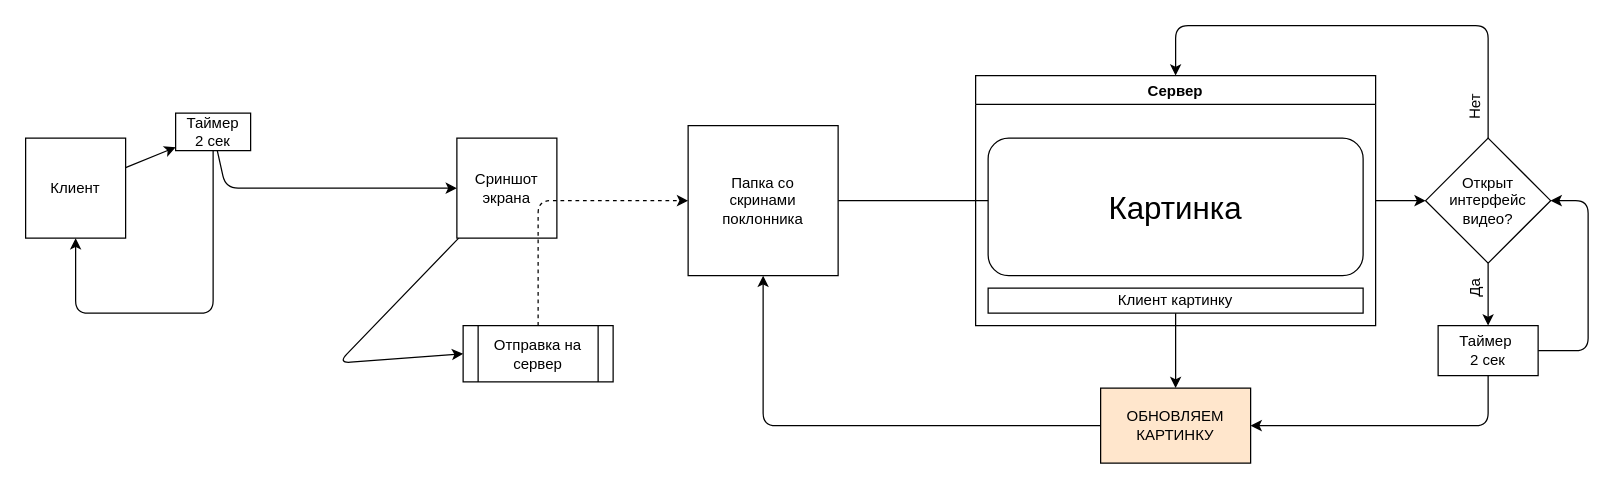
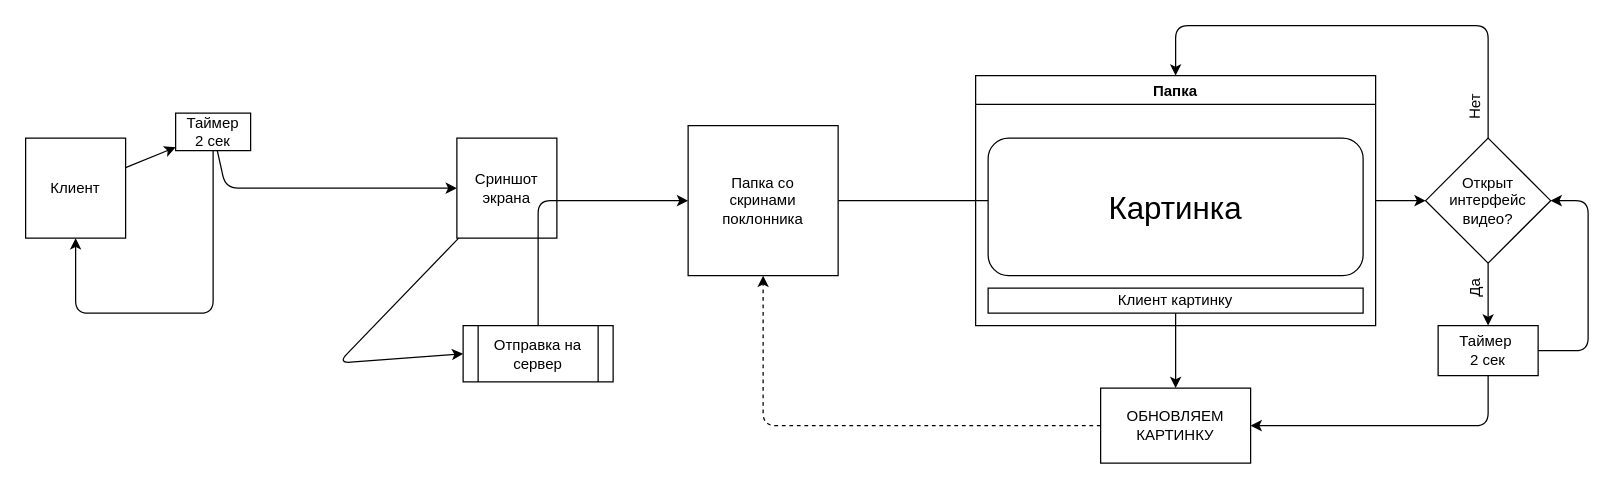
  <mxCell id="0" />
  <mxCell id="1" parent="0" />
  <mxCell id="2" style="edgeStyle=none;html=1;" edge="1" parent="1" source="3"><mxGeometry relative="1" as="geometry"><mxPoint x="830" y="160" as="targetPoint" /></mxGeometry></mxCell>
  <mxCell id="3" value="Папка со&lt;br&gt;скринами&lt;br&gt;поклонника" style="whiteSpace=wrap;html=1;aspect=fixed;" vertex="1" parent="1"><mxGeometry y="100" width="120" height="120" as="geometry" x="550" /></mxCell>
  <mxCell id="4" style="edgeStyle=none;html=1;" edge="1" parent="1" source="5" target="8"><mxGeometry relative="1" as="geometry" /></mxCell>
  <mxCell id="5" value="Клиент" style="whiteSpace=wrap;html=1;aspect=fixed;" vertex="1" parent="1"><mxGeometry x="20" y="110" width="80" height="80" as="geometry" /></mxCell>
  <mxCell id="6" style="edgeStyle=none;html=1;entryX=0.5;entryY=1;entryDx=0;entryDy=0;" edge="1" parent="1" source="8" target="5"><mxGeometry relative="1" as="geometry"><mxPoint x="220" y="240" as="targetPoint" /><Array as="points"><mxPoint x="170" y="250" /><mxPoint x="60" y="250" /></Array></mxGeometry></mxCell>
  <mxCell id="7" style="edgeStyle=none;html=1;entryX=0;entryY=0.5;entryDx=0;entryDy=0;" edge="1" parent="1" source="8" target="10"><mxGeometry relative="1" as="geometry"><mxPoint x="170" y="230" as="targetPoint" /><Array as="points"><mxPoint x="180" y="150" /></Array></mxGeometry></mxCell>
  <mxCell id="8" value="Таймер&lt;br&gt;2 сек" style="rounded=0;whiteSpace=wrap;html=1;" vertex="1" parent="1"><mxGeometry x="140" y="90" width="60" height="30" as="geometry" /></mxCell>
  <mxCell id="9" style="edgeStyle=none;html=1;entryX=0;entryY=0.5;entryDx=0;entryDy=0;" edge="1" parent="1" source="10" target="27"><mxGeometry relative="1" as="geometry"><Array as="points"><mxPoint x="270" y="290" /></Array></mxGeometry></mxCell>
  <mxCell id="10" value="Сриншот&lt;br&gt;экрана" style="whiteSpace=wrap;html=1;aspect=fixed;" vertex="1" parent="1"><mxGeometry x="365" y="110" width="80" height="80" as="geometry" /></mxCell>
  <mxCell id="11" style="edgeStyle=none;html=1;" edge="1" parent="1" source="12"><mxGeometry relative="1" as="geometry"><mxPoint x="1140" y="160" as="targetPoint" /></mxGeometry></mxCell>
- <mxCell id="12" value="Сервер" style="swimlane;" vertex="1" parent="1"><mxGeometry x="780" y="60" width="320" height="200" as="geometry"><mxRectangle x="550" y="200" width="80" height="30" as="alternateBounds" /></mxGeometry></mxCell>
+ <mxCell id="12" value="Папка" style="swimlane;" vertex="1" parent="1"><mxGeometry x="780" y="60" width="320" height="200" as="geometry"><mxRectangle x="550" y="200" width="80" height="30" as="alternateBounds" /></mxGeometry></mxCell>
  <mxCell id="13" value="&lt;font style=&quot;font-size: 25px;&quot;&gt;Картинка&lt;/font&gt;" style="rounded=1;whiteSpace=wrap;html=1;" vertex="1" parent="12"><mxGeometry x="10" y="50" width="300" height="110" as="geometry" /></mxCell>
  <mxCell id="14" value="Клиент картинку" style="rounded=0;whiteSpace=wrap;html=1;" vertex="1" parent="12"><mxGeometry x="10" y="170" width="300" height="20" as="geometry" /></mxCell>
  <mxCell id="15" style="edgeStyle=none;html=1;entryX=1;entryY=0.5;entryDx=0;entryDy=0;exitX=0.5;exitY=1;exitDx=0;exitDy=0;" edge="1" parent="1" source="17" target="19"><mxGeometry relative="1" as="geometry"><mxPoint x="1180" y="210" as="sourcePoint" /><Array as="points"><mxPoint x="1190" y="340" /></Array></mxGeometry></mxCell>
  <mxCell id="16" style="edgeStyle=none;html=1;" edge="1" parent="1" source="17" target="23"><mxGeometry relative="1" as="geometry"><Array as="points"><mxPoint x="1270" y="280" /><mxPoint x="1270" y="160" /></Array></mxGeometry></mxCell>
  <mxCell id="17" value="Таймер&amp;nbsp;&lt;div&gt;2 сек&lt;/div&gt;" style="rounded=0;whiteSpace=wrap;html=1;" vertex="1" parent="1"><mxGeometry x="1150" y="260" width="80" height="40" as="geometry" /></mxCell>
- <mxCell id="18" style="edgeStyle=none;html=1;entryX=0.5;entryY=1;entryDx=0;entryDy=0;" edge="1" parent="1" source="19" target="3"><mxGeometry relative="1" as="geometry"><Array as="points"><mxPoint x="610" y="340" /></Array></mxGeometry></mxCell>
- <mxCell id="19" value="ОБНОВЛЯЕМ КАРТИНКУ" style="rounded=0;whiteSpace=wrap;html=1;fillColor=#ffe6cc;" vertex="1" parent="1"><mxGeometry x="880" y="310" width="120" height="60" as="geometry" /></mxCell>
+ <mxCell id="18" style="edgeStyle=none;html=1;entryX=0.5;entryY=1;entryDx=0;entryDy=0;dashed=1;" edge="1" parent="1" source="19" target="3"><mxGeometry relative="1" as="geometry"><Array as="points"><mxPoint x="610" y="340" /></Array></mxGeometry></mxCell>
+ <mxCell id="19" value="ОБНОВЛЯЕМ КАРТИНКУ" style="rounded=0;whiteSpace=wrap;html=1;" vertex="1" parent="1"><mxGeometry x="880" y="310" width="120" height="60" as="geometry" /></mxCell>
  <mxCell id="20" style="edgeStyle=none;html=1;entryX=0.5;entryY=0;entryDx=0;entryDy=0;" edge="1" parent="1" source="14" target="19"><mxGeometry relative="1" as="geometry" /></mxCell>
  <mxCell id="21" style="edgeStyle=none;html=1;" edge="1" parent="1" source="23" target="17"><mxGeometry relative="1" as="geometry" /></mxCell>
  <mxCell id="22" style="edgeStyle=none;html=1;entryX=0.5;entryY=0;entryDx=0;entryDy=0;" edge="1" parent="1" source="23" target="12"><mxGeometry relative="1" as="geometry"><Array as="points"><mxPoint x="1190" y="20" /><mxPoint x="940" y="20" /></Array></mxGeometry></mxCell>
  <mxCell id="23" value="Открыт&lt;br&gt;интерфейс&lt;br&gt;видео?" style="rhombus;whiteSpace=wrap;html=1;" vertex="1" parent="1"><mxGeometry x="1140" y="110" width="100" height="100" as="geometry" /></mxCell>
  <mxCell id="24" value="Да" style="text;html=1;align=center;verticalAlign=middle;whiteSpace=wrap;rounded=0;rotation=-90;" vertex="1" parent="1"><mxGeometry x="1155" y="215" width="50" height="30" as="geometry" /></mxCell>
  <mxCell id="25" value="Нет" style="text;html=1;align=center;verticalAlign=middle;whiteSpace=wrap;rounded=0;rotation=-89;" vertex="1" parent="1"><mxGeometry x="1155" y="70" width="50" height="30" as="geometry" /></mxCell>
- <mxCell id="26" style="edgeStyle=none;html=1;exitX=0.5;exitY=0;exitDx=0;exitDy=0;entryX=0;entryY=0.5;entryDx=0;entryDy=0;dashed=1;" edge="1" parent="1" source="27" target="3"><mxGeometry relative="1" as="geometry"><Array as="points"><mxPoint x="430" y="160" /></Array></mxGeometry></mxCell>
+ <mxCell id="26" style="edgeStyle=none;html=1;exitX=0.5;exitY=0;exitDx=0;exitDy=0;entryX=0;entryY=0.5;entryDx=0;entryDy=0;" edge="1" parent="1" source="27" target="3"><mxGeometry relative="1" as="geometry"><Array as="points"><mxPoint x="430" y="160" /></Array></mxGeometry></mxCell>
  <mxCell id="27" value="Отправка на сервер" style="shape=process;whiteSpace=wrap;html=1;backgroundOutline=1;" vertex="1" parent="1"><mxGeometry x="370" y="260" width="120" height="45" as="geometry" /></mxCell>
